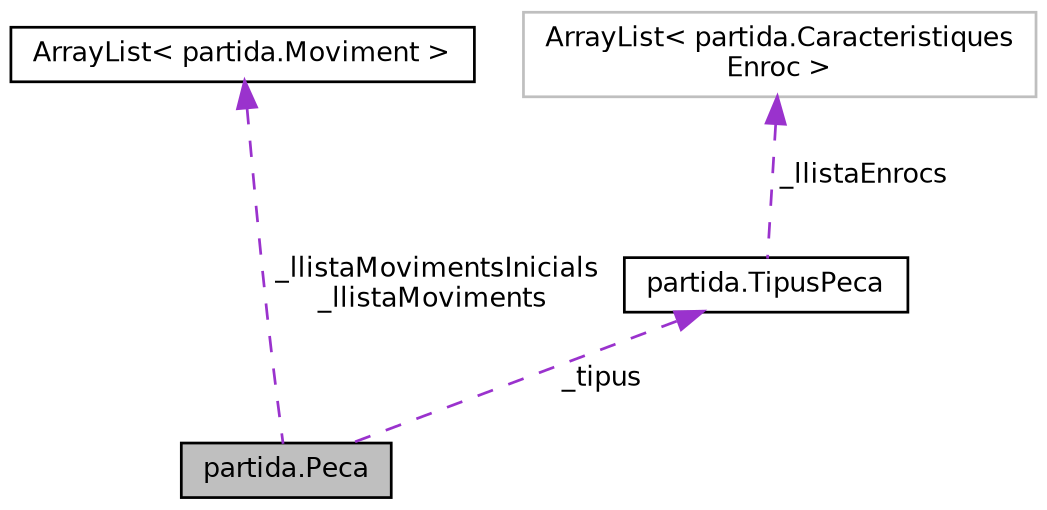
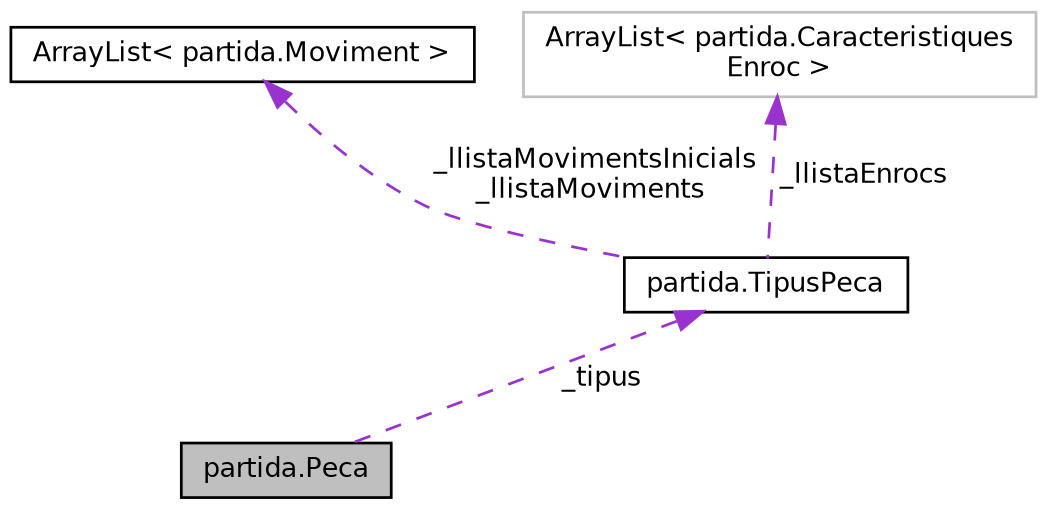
  digraph {
    node [color=black fillcolor=white fontname=Helvetica fontsize=10 shape=record style=filled]
    edge [color=darkorchid3 dir=back fontname=Helvetica fontsize=10 labelfontname=Helvetica labelfontsize=10 style=dashed]
    n1 [fillcolor=grey75 fontcolor=black height=0.2 label="partida.Peca" width=0.4]
    n2 [height=0.2 label="partida.TipusPeca" width=0.4]
    n3 [height=0.2 label="ArrayList\< partida.Moviment \>" width=0.4]
    n4 [color=grey75 height=0.2 label="ArrayList\< partida.Caracteristiques\lEnroc \>" width=0.4]
    n2 -> n1 [label=" _tipus"]
-   n3 -> n1 [label=" _llistaMovimentsInicials\n_llistaMoviments"]
+   n3 -> n2 [label=" _llistaMovimentsInicials\n_llistaMoviments"]
    n4 -> n2 [label=" _llistaEnrocs"]
  }
